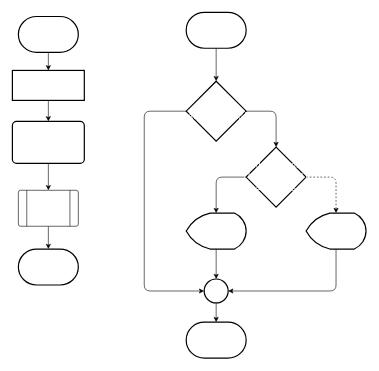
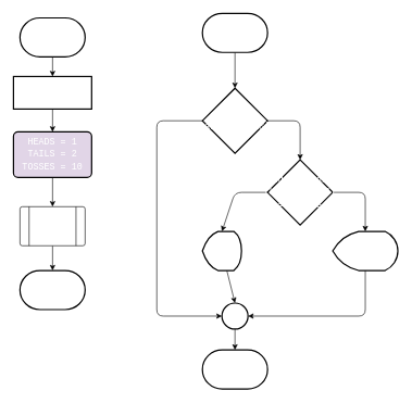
  <mxCell id="0" />
  <mxCell id="1" parent="0" />
  <mxCell id="2" style="edgeStyle=none;html=1;entryX=0.5;entryY=0;entryDx=0;entryDy=0;labelBackgroundColor=none;fontColor=#FFFFFF;" edge="1" parent="1" source="3" target="23"><mxGeometry relative="1" as="geometry" /></mxCell>
  <mxCell id="3" value="&lt;div style=&quot;font-family: consolas, &amp;quot;courier new&amp;quot;, monospace; font-size: 14px; line-height: 19px;&quot;&gt;&lt;span style=&quot;&quot;&gt;import&lt;/span&gt; &lt;span style=&quot;&quot;&gt;random&lt;/span&gt;&lt;/div&gt;" style="whiteSpace=wrap;html=1;absoluteArcSize=1;arcSize=14;strokeWidth=2;labelBackgroundColor=none;fontColor=#FFFFFF;rounded=0;" vertex="1" parent="1"><mxGeometry x="20" y="117" width="120" height="50" as="geometry" /></mxCell>
  <mxCell id="4" value="return" style="strokeWidth=2;html=1;shape=mxgraph.flowchart.terminator;whiteSpace=wrap;labelBackgroundColor=none;fontColor=#FFFFFF;" vertex="1" parent="1"><mxGeometry x="310" y="537" width="100" height="60" as="geometry" /></mxCell>
  <mxCell id="5" style="edgeStyle=none;html=1;entryX=0.5;entryY=0;entryDx=0;entryDy=0;labelBackgroundColor=none;fontColor=#FFFFFF;" edge="1" parent="1" source="6" target="3"><mxGeometry relative="1" as="geometry" /></mxCell>
  <mxCell id="6" value="start" style="strokeWidth=2;html=1;shape=mxgraph.flowchart.terminator;whiteSpace=wrap;labelBackgroundColor=none;fontColor=#FFFFFF;" vertex="1" parent="1"><mxGeometry x="30" y="27" width="100" height="60" as="geometry" /></mxCell>
  <mxCell id="7" style="edgeStyle=none;html=1;entryX=0.5;entryY=0;entryDx=0;entryDy=0;entryPerimeter=0;labelBackgroundColor=none;fontColor=#FFFFFF;" edge="1" parent="1" source="9" target="12"><mxGeometry relative="1" as="geometry"><Array as="points"><mxPoint x="460" y="185" /></Array></mxGeometry></mxCell>
  <mxCell id="8" style="edgeStyle=none;html=1;entryX=0;entryY=0.5;entryDx=0;entryDy=0;entryPerimeter=0;labelBackgroundColor=none;fontColor=#FFFFFF;" edge="1" parent="1" source="9" target="21"><mxGeometry relative="1" as="geometry"><Array as="points"><mxPoint x="240" y="185" /><mxPoint x="240" y="485" /></Array></mxGeometry></mxCell>
  <mxCell id="9" value="&lt;div style=&quot;font-family: consolas, &amp;quot;courier new&amp;quot;, monospace; font-size: 14px; line-height: 19px;&quot;&gt;&lt;span style=&quot;&quot;&gt;toss&lt;/span&gt; &lt;span style=&quot;&quot;&gt;in&lt;/span&gt; &lt;span style=&quot;&quot;&gt;range&lt;/span&gt;(&lt;span style=&quot;&quot;&gt;TOSSES&lt;/span&gt;)&lt;/div&gt;" style="strokeWidth=2;html=1;shape=mxgraph.flowchart.decision;whiteSpace=wrap;labelBackgroundColor=none;fontColor=#FFFFFF;" vertex="1" parent="1"><mxGeometry x="310" y="135" width="100" height="100" as="geometry" /></mxCell>
  <mxCell id="10" style="edgeStyle=none;html=1;entryX=0.5;entryY=0;entryDx=0;entryDy=0;entryPerimeter=0;labelBackgroundColor=none;fontColor=#FFFFFF;" edge="1" parent="1" source="12" target="14"><mxGeometry relative="1" as="geometry"><Array as="points"><mxPoint x="360" y="295" /></Array></mxGeometry></mxCell>
- <mxCell id="11" style="edgeStyle=none;html=1;entryX=0.5;entryY=0;entryDx=0;entryDy=0;entryPerimeter=0;labelBackgroundColor=none;fontColor=#FFFFFF;dashed=1;" edge="1" parent="1" source="12" target="16"><mxGeometry relative="1" as="geometry"><Array as="points"><mxPoint x="560" y="295" /></Array></mxGeometry></mxCell>
+ <mxCell id="11" style="edgeStyle=none;html=1;entryX=0.5;entryY=0;entryDx=0;entryDy=0;entryPerimeter=0;labelBackgroundColor=none;fontColor=#FFFFFF;" edge="1" parent="1" source="12" target="16"><mxGeometry relative="1" as="geometry"><Array as="points"><mxPoint x="560" y="295" /></Array></mxGeometry></mxCell>
  <mxCell id="12" value="&lt;div style=&quot;font-family: &amp;#34;consolas&amp;#34; , &amp;#34;courier new&amp;#34; , monospace ; font-size: 14px ; line-height: 19px&quot;&gt;&lt;span&gt;random&lt;/span&gt;.&lt;span&gt;randint&lt;/span&gt;&lt;/div&gt;&lt;div style=&quot;font-family: &amp;#34;consolas&amp;#34; , &amp;#34;courier new&amp;#34; , monospace ; font-size: 14px ; line-height: 19px&quot;&gt;(&lt;span&gt;HEADS&lt;/span&gt;,&lt;span&gt;TAILS&lt;/span&gt;) == &lt;span&gt;HEADS&lt;/span&gt;&lt;/div&gt;" style="strokeWidth=2;html=1;shape=mxgraph.flowchart.decision;whiteSpace=wrap;labelBackgroundColor=none;fontColor=#FFFFFF;" vertex="1" parent="1"><mxGeometry x="410" y="245" width="100" height="100" as="geometry" /></mxCell>
  <mxCell id="13" style="edgeStyle=none;html=1;entryX=0.5;entryY=0;entryDx=0;entryDy=0;entryPerimeter=0;labelBackgroundColor=none;fontColor=#FFFFFF;" edge="1" parent="1" source="14" target="21"><mxGeometry relative="1" as="geometry" /></mxCell>
- <mxCell id="14" value="&lt;div style=&quot;font-family: consolas, &amp;quot;courier new&amp;quot;, monospace; font-size: 14px; line-height: 19px;&quot;&gt;&lt;span style=&quot;&quot;&gt;Heads&lt;/span&gt;&lt;/div&gt;" style="strokeWidth=2;html=1;shape=mxgraph.flowchart.display;whiteSpace=wrap;labelBackgroundColor=none;fontColor=#FFFFFF;" vertex="1" parent="1"><mxGeometry x="310" y="355" width="100" height="60" as="geometry" /></mxCell>
+ <mxCell id="14" value="&lt;div style=&quot;font-family: consolas, &amp;quot;courier new&amp;quot;, monospace; font-size: 14px; line-height: 19px;&quot;&gt;&lt;span style=&quot;&quot;&gt;Heads&lt;/span&gt;&lt;/div&gt;" style="strokeWidth=2;html=1;shape=mxgraph.flowchart.display;whiteSpace=wrap;labelBackgroundColor=none;fontColor=#FFFFFF;" vertex="1" parent="1"><mxGeometry x="310" y="355" width="60" height="60" as="geometry" /></mxCell>
  <mxCell id="15" style="edgeStyle=none;html=1;entryX=1;entryY=0.5;entryDx=0;entryDy=0;entryPerimeter=0;labelBackgroundColor=none;fontColor=#FFFFFF;" edge="1" parent="1" source="16" target="21"><mxGeometry relative="1" as="geometry"><Array as="points"><mxPoint x="560" y="485" /></Array></mxGeometry></mxCell>
  <mxCell id="16" value="&lt;div style=&quot;font-family: consolas, &amp;quot;courier new&amp;quot;, monospace; font-size: 14px; line-height: 19px;&quot;&gt;&lt;span style=&quot;&quot;&gt;Tails&lt;/span&gt;&lt;/div&gt;" style="strokeWidth=2;html=1;shape=mxgraph.flowchart.display;whiteSpace=wrap;labelBackgroundColor=none;fontColor=#FFFFFF;" vertex="1" parent="1"><mxGeometry x="510" y="355" width="100" height="60" as="geometry" /></mxCell>
  <mxCell id="17" style="edgeStyle=none;html=1;entryX=0.5;entryY=0;entryDx=0;entryDy=0;entryPerimeter=0;labelBackgroundColor=none;fontColor=#FFFFFF;" edge="1" parent="1" source="18" target="19"><mxGeometry relative="1" as="geometry" /></mxCell>
  <mxCell id="18" value="" style="verticalLabelPosition=bottom;verticalAlign=top;html=1;shape=process;whiteSpace=wrap;rounded=1;size=0.14;arcSize=6;labelBackgroundColor=none;fontColor=#FFFFFF;" vertex="1" parent="1"><mxGeometry x="30" y="317" width="100" height="60" as="geometry" /></mxCell>
  <mxCell id="19" value="end" style="strokeWidth=2;html=1;shape=mxgraph.flowchart.terminator;whiteSpace=wrap;labelBackgroundColor=none;fontColor=#FFFFFF;" vertex="1" parent="1"><mxGeometry x="30" y="415" width="100" height="60" as="geometry" /></mxCell>
  <mxCell id="20" style="edgeStyle=none;html=1;entryX=0.5;entryY=0;entryDx=0;entryDy=0;entryPerimeter=0;labelBackgroundColor=none;fontColor=#FFFFFF;" edge="1" parent="1" source="21" target="4"><mxGeometry relative="1" as="geometry" /></mxCell>
  <mxCell id="21" value="" style="strokeWidth=2;html=1;shape=mxgraph.flowchart.start_2;whiteSpace=wrap;labelBackgroundColor=none;fontColor=#FFFFFF;" vertex="1" parent="1"><mxGeometry x="340" y="465" width="40" height="40" as="geometry" /></mxCell>
  <mxCell id="22" style="edgeStyle=none;html=1;entryX=0.5;entryY=0;entryDx=0;entryDy=0;labelBackgroundColor=none;fontColor=#FFFFFF;" edge="1" parent="1" source="23" target="18"><mxGeometry relative="1" as="geometry" /></mxCell>
- <mxCell id="23" value="&lt;div style=&quot;font-family: consolas, &amp;quot;courier new&amp;quot;, monospace; font-size: 14px; line-height: 19px;&quot;&gt;&lt;div&gt;&lt;span style=&quot;&quot;&gt;HEADS&lt;/span&gt; = &lt;span style=&quot;&quot;&gt;1&lt;/span&gt;&lt;/div&gt;&lt;div&gt;&lt;span style=&quot;&quot;&gt;TAILS&lt;/span&gt; = &lt;span style=&quot;&quot;&gt;2&lt;/span&gt;&lt;/div&gt;&lt;div&gt;&lt;span style=&quot;&quot;&gt;TOSSES&lt;/span&gt; = &lt;span style=&quot;&quot;&gt;10&lt;/span&gt;&lt;/div&gt;&lt;/div&gt;" style="rounded=1;whiteSpace=wrap;html=1;absoluteArcSize=1;arcSize=14;strokeWidth=2;labelBackgroundColor=none;fontColor=#FFFFFF;" vertex="1" parent="1"><mxGeometry x="20" y="202" width="120" height="70" as="geometry" /></mxCell>
+ <mxCell id="23" value="&lt;div style=&quot;font-family: consolas, &amp;quot;courier new&amp;quot;, monospace; font-size: 14px; line-height: 19px;&quot;&gt;&lt;div&gt;&lt;span style=&quot;&quot;&gt;HEADS&lt;/span&gt; = &lt;span style=&quot;&quot;&gt;1&lt;/span&gt;&lt;/div&gt;&lt;div&gt;&lt;span style=&quot;&quot;&gt;TAILS&lt;/span&gt; = &lt;span style=&quot;&quot;&gt;2&lt;/span&gt;&lt;/div&gt;&lt;div&gt;&lt;span style=&quot;&quot;&gt;TOSSES&lt;/span&gt; = &lt;span style=&quot;&quot;&gt;10&lt;/span&gt;&lt;/div&gt;&lt;/div&gt;" style="rounded=1;whiteSpace=wrap;html=1;absoluteArcSize=1;arcSize=14;strokeWidth=2;labelBackgroundColor=none;fontColor=#FFFFFF;fillColor=#e1d5e7;" vertex="1" parent="1"><mxGeometry x="20" y="202" width="120" height="70" as="geometry" /></mxCell>
  <mxCell id="24" style="edgeStyle=none;html=1;entryX=0.5;entryY=0;entryDx=0;entryDy=0;entryPerimeter=0;labelBackgroundColor=none;fontColor=#FFFFFF;" edge="1" parent="1" source="25" target="9"><mxGeometry relative="1" as="geometry" /></mxCell>
  <mxCell id="25" value="&lt;span style=&quot;font-family: consolas, &amp;quot;courier new&amp;quot;, monospace; font-size: 14px;&quot;&gt;main&lt;/span&gt;&lt;span style=&quot;font-family: consolas, &amp;quot;courier new&amp;quot;, monospace; font-size: 14px;&quot;&gt;()&lt;/span&gt;" style="strokeWidth=2;html=1;shape=mxgraph.flowchart.terminator;whiteSpace=wrap;labelBackgroundColor=none;fontColor=#FFFFFF;" vertex="1" parent="1"><mxGeometry x="310" y="20" width="100" height="60" as="geometry" /></mxCell>
  <mxCell id="26" value="&lt;div style=&quot;font-family: &amp;#34;consolas&amp;#34; , &amp;#34;courier new&amp;#34; , monospace ; font-size: 14px ; line-height: 19px&quot;&gt;&lt;span&gt;main&lt;/span&gt;()&lt;/div&gt;" style="text;html=1;align=center;verticalAlign=middle;resizable=0;points=[];autosize=1;strokeColor=none;fillColor=none;labelBackgroundColor=none;fontColor=#FFFFFF;" vertex="1" parent="1"><mxGeometry x="50" y="335" width="60" height="20" as="geometry" /></mxCell>
  <mxCell id="27" value="False" style="text;html=1;align=center;verticalAlign=middle;resizable=0;points=[];autosize=1;strokeColor=none;fillColor=none;labelBackgroundColor=none;fontColor=#FFFFFF;" vertex="1" parent="1"><mxGeometry x="270" y="160" width="40" height="20" as="geometry" /></mxCell>
  <mxCell id="28" value="True" style="text;html=1;align=center;verticalAlign=middle;resizable=0;points=[];autosize=1;strokeColor=none;fillColor=none;labelBackgroundColor=none;fontColor=#FFFFFF;" vertex="1" parent="1"><mxGeometry x="400" y="160" width="40" height="20" as="geometry" /></mxCell>
  <mxCell id="29" value="True&lt;br&gt;" style="text;html=1;align=center;verticalAlign=middle;resizable=0;points=[];autosize=1;strokeColor=none;fillColor=none;labelBackgroundColor=none;fontColor=#FFFFFF;" vertex="1" parent="1"><mxGeometry x="340" y="275" width="40" height="20" as="geometry" /></mxCell>
  <mxCell id="30" value="False" style="text;html=1;align=center;verticalAlign=middle;resizable=0;points=[];autosize=1;strokeColor=none;fillColor=none;labelBackgroundColor=none;fontColor=#FFFFFF;" vertex="1" parent="1"><mxGeometry x="540" y="275" width="40" height="20" as="geometry" /></mxCell>
